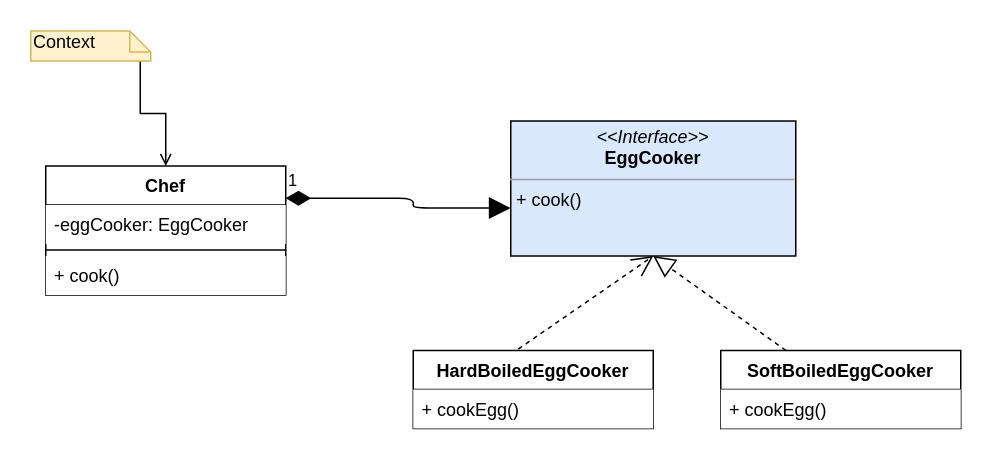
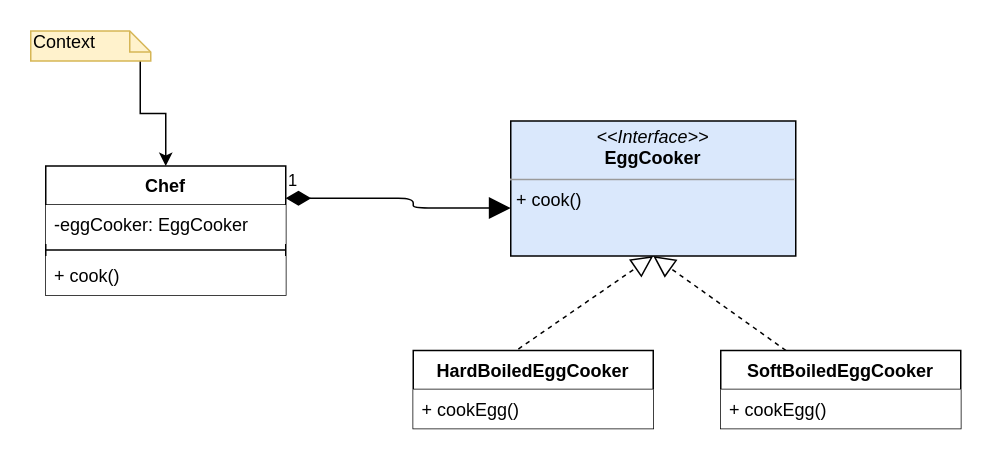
  <mxCell id="0" />
  <mxCell id="1" parent="0" />
  <mxCell id="2" value="Chef&#10;&#10;" style="swimlane;fontStyle=1;align=center;verticalAlign=top;childLayout=stackLayout;horizontal=1;startSize=26;horizontalStack=0;resizeParent=1;resizeParentMax=0;resizeLast=0;collapsible=1;marginBottom=0;" vertex="1" parent="1"><mxGeometry x="30" y="110" width="160" height="86" as="geometry" /></mxCell>
  <mxCell id="3" value="-eggCooker: EggCooker" style="text;strokeColor=none;fillColor=#ffffff;align=left;verticalAlign=top;spacingLeft=4;spacingRight=4;overflow=hidden;rotatable=0;points=[[0,0.5],[1,0.5]];portConstraint=eastwest;" vertex="1" parent="2"><mxGeometry y="26" width="160" height="26" as="geometry" /></mxCell>
  <mxCell id="4" value="" style="line;strokeWidth=1;fillColor=none;align=left;verticalAlign=middle;spacingTop=-1;spacingLeft=3;spacingRight=3;rotatable=0;labelPosition=right;points=[];portConstraint=eastwest;" vertex="1" parent="2"><mxGeometry y="52" width="160" height="8" as="geometry" /></mxCell>
  <mxCell id="5" value="+ cook()" style="text;align=left;verticalAlign=top;spacingLeft=4;spacingRight=4;overflow=hidden;rotatable=0;points=[[0,0.5],[1,0.5]];portConstraint=eastwest;fillColor=#ffffff;" vertex="1" parent="2"><mxGeometry y="60" width="160" height="26" as="geometry" /></mxCell>
  <mxCell id="6" value="&lt;p style=&quot;margin: 0px ; margin-top: 4px ; text-align: center&quot;&gt;&lt;i&gt;&amp;lt;&amp;lt;Interface&amp;gt;&amp;gt;&lt;/i&gt;&lt;br&gt;&lt;b&gt;EggCooker&lt;/b&gt;&lt;/p&gt;&lt;hr size=&quot;1&quot;&gt;&lt;p style=&quot;margin: 0px ; margin-left: 4px&quot;&gt;+ cook()&lt;/p&gt;" style="verticalAlign=top;align=left;overflow=fill;fontSize=12;fontFamily=Helvetica;html=1;fillColor=#dae8fc;" vertex="1" parent="1"><mxGeometry x="340" y="80" width="190" height="90" as="geometry" /></mxCell>
  <mxCell id="7" value="1" style="endArrow=block;html=1;endSize=12;startArrow=diamondThin;startSize=14;startFill=1;edgeStyle=orthogonalEdgeStyle;align=left;verticalAlign=bottom;exitX=1;exitY=0.25;exitDx=0;exitDy=0;" edge="1" parent="1" source="2" target="6"><mxGeometry x="-1" y="3" relative="1" as="geometry"><mxPoint x="170" y="140" as="sourcePoint" /><mxPoint x="330" y="140" as="targetPoint" /><Array as="points"><mxPoint x="275" y="132" /><mxPoint x="275" y="138" /></Array></mxGeometry></mxCell>
  <mxCell id="8" value="HardBoiledEggCooker&#10;" style="swimlane;fontStyle=1;align=center;verticalAlign=top;childLayout=stackLayout;horizontal=1;startSize=26;horizontalStack=0;resizeParent=1;resizeParentMax=0;resizeLast=0;collapsible=1;marginBottom=0;" vertex="1" parent="1"><mxGeometry x="275" y="233" width="160" height="52" as="geometry" /></mxCell>
  <mxCell id="9" value="+ cookEgg()" style="text;align=left;verticalAlign=top;spacingLeft=4;spacingRight=4;overflow=hidden;rotatable=0;points=[[0,0.5],[1,0.5]];portConstraint=eastwest;fillColor=#ffffff;" vertex="1" parent="8"><mxGeometry y="26" width="160" height="26" as="geometry" /></mxCell>
  <mxCell id="10" value="SoftBoiledEggCooker&#10;" style="swimlane;fontStyle=1;align=center;verticalAlign=top;childLayout=stackLayout;horizontal=1;startSize=26;horizontalStack=0;resizeParent=1;resizeParentMax=0;resizeLast=0;collapsible=1;marginBottom=0;" vertex="1" parent="1"><mxGeometry x="480" y="233" width="160" height="52" as="geometry" /></mxCell>
  <mxCell id="11" value="+ cookEgg()" style="text;align=left;verticalAlign=top;spacingLeft=4;spacingRight=4;overflow=hidden;rotatable=0;points=[[0,0.5],[1,0.5]];portConstraint=eastwest;fillColor=#ffffff;" vertex="1" parent="10"><mxGeometry y="26" width="160" height="26" as="geometry" /></mxCell>
- <mxCell id="12" value="" style="endArrow=open;dashed=1;endFill=0;endSize=12;html=1;entryX=0.5;entryY=1;entryDx=0;entryDy=0;exitX=0.438;exitY=-0.019;exitDx=0;exitDy=0;exitPerimeter=0;" edge="1" parent="1" source="8" target="6"><mxGeometry width="160" relative="1" as="geometry"><mxPoint x="260" y="360" as="sourcePoint" /><mxPoint x="420" y="360" as="targetPoint" /></mxGeometry></mxCell>
+ <mxCell id="12" value="" style="endArrow=block;dashed=1;endFill=0;endSize=12;html=1;entryX=0.5;entryY=1;entryDx=0;entryDy=0;exitX=0.438;exitY=-0.019;exitDx=0;exitDy=0;exitPerimeter=0;" edge="1" parent="1" source="8" target="6"><mxGeometry width="160" relative="1" as="geometry"><mxPoint x="260" y="360" as="sourcePoint" /><mxPoint x="420" y="360" as="targetPoint" /></mxGeometry></mxCell>
  <mxCell id="13" value="" style="endArrow=block;dashed=1;endFill=0;endSize=12;html=1;entryX=0.5;entryY=1;entryDx=0;entryDy=0;" edge="1" parent="1" source="10" target="6"><mxGeometry width="160" relative="1" as="geometry"><mxPoint x="355" y="242" as="sourcePoint" /><mxPoint x="445" y="180" as="targetPoint" /></mxGeometry></mxCell>
- <mxCell id="14" style="edgeStyle=orthogonalEdgeStyle;rounded=0;orthogonalLoop=1;jettySize=auto;html=1;exitX=0;exitY=0;exitDx=73;exitDy=7;exitPerimeter=0;entryX=0.5;entryY=0;entryDx=0;entryDy=0;endArrow=open;" edge="1" parent="1" source="15" target="2"><mxGeometry relative="1" as="geometry"><mxPoint x="110" y="210" as="targetPoint" /></mxGeometry></mxCell>
+ <mxCell id="14" style="edgeStyle=orthogonalEdgeStyle;rounded=0;orthogonalLoop=1;jettySize=auto;html=1;exitX=0;exitY=0;exitDx=73;exitDy=7;exitPerimeter=0;entryX=0.5;entryY=0;entryDx=0;entryDy=0;" edge="1" parent="1" source="15" target="2"><mxGeometry relative="1" as="geometry"><mxPoint x="110" y="210" as="targetPoint" /></mxGeometry></mxCell>
  <mxCell id="15" value="Context" style="shape=note;whiteSpace=wrap;html=1;size=14;verticalAlign=top;align=left;spacingTop=-6;fillColor=#fff2cc;strokeColor=#d6b656;" vertex="1" parent="1"><mxGeometry x="20" y="20" width="80" height="20" as="geometry" /></mxCell>
